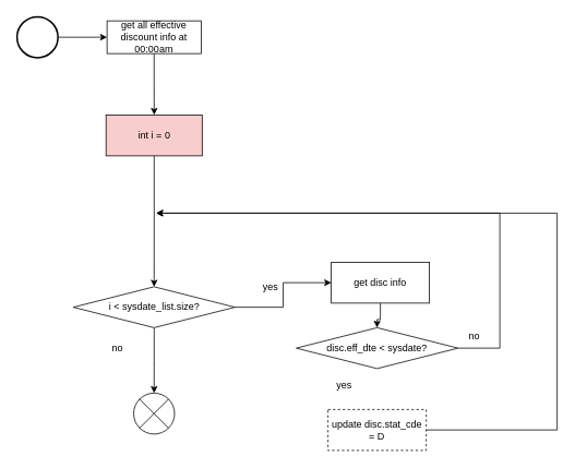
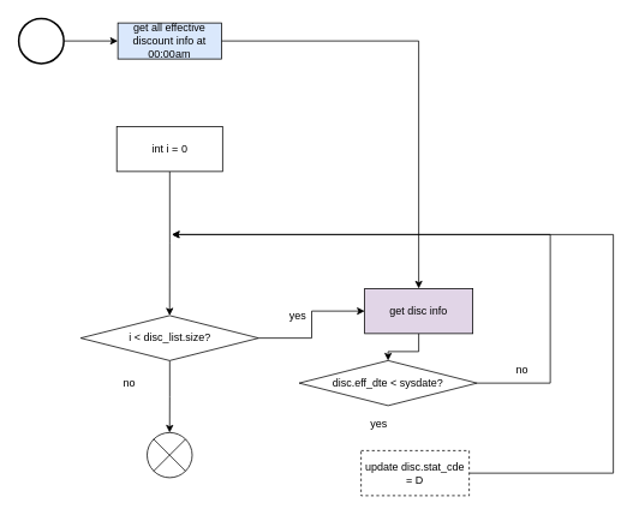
  <mxCell id="0" />
  <mxCell id="1" parent="0" />
  <mxCell id="2" style="edgeStyle=orthogonalEdgeStyle;rounded=0;orthogonalLoop=1;jettySize=auto;html=1;" edge="1" parent="1" source="3" target="5"><mxGeometry relative="1" as="geometry" /></mxCell>
  <mxCell id="3" value="" style="strokeWidth=2;html=1;shape=mxgraph.flowchart.start_2;whiteSpace=wrap;labelBackgroundColor=#000000;" vertex="1" parent="1"><mxGeometry x="20" y="20" width="50" height="50" as="geometry" /></mxCell>
- <mxCell id="4" style="edgeStyle=orthogonalEdgeStyle;rounded=0;orthogonalLoop=1;jettySize=auto;html=1;" edge="1" parent="1" source="5" target="9"><mxGeometry relative="1" as="geometry" /></mxCell>
- <mxCell id="5" value="&lt;span&gt;get all effective discount info at 00:00am&lt;br&gt;&lt;/span&gt;" style="rounded=0;whiteSpace=wrap;html=1;labelBackgroundColor=none;" vertex="1" parent="1"><mxGeometry x="130" y="25" width="115" height="40" as="geometry" /></mxCell>
+ <mxCell id="4" style="edgeStyle=orthogonalEdgeStyle;rounded=0;orthogonalLoop=1;jettySize=auto;html=1;" edge="1" parent="1" source="5" target="17"><mxGeometry relative="1" as="geometry" /></mxCell>
+ <mxCell id="5" value="&lt;span&gt;get all effective discount info at 00:00am&lt;br&gt;&lt;/span&gt;" style="rounded=0;whiteSpace=wrap;html=1;labelBackgroundColor=none;fillColor=#dae8fc;" vertex="1" parent="1"><mxGeometry x="130" y="25" width="115" height="40" as="geometry" /></mxCell>
  <mxCell id="6" style="edgeStyle=orthogonalEdgeStyle;rounded=0;orthogonalLoop=1;jettySize=auto;html=1;" edge="1" parent="1" source="7"><mxGeometry relative="1" as="geometry"><mxPoint x="190" y="260" as="targetPoint" /><Array as="points"><mxPoint x="610" y="425" /><mxPoint x="610" y="260" /><mxPoint x="190" y="260" /></Array></mxGeometry></mxCell>
- <mxCell id="7" value="disc.eff_dte &amp;lt; sysdate?" style="rhombus;whiteSpace=wrap;html=1;labelBackgroundColor=none;" vertex="1" parent="1"><mxGeometry x="361.25" y="400" width="197.5" height="50" as="geometry" /></mxCell>
+ <mxCell id="7" value="disc.eff_dte &amp;lt; sysdate?" style="rhombus;whiteSpace=wrap;html=1;labelBackgroundColor=none;" vertex="1" parent="1"><mxGeometry x="331.25" y="400" width="197.5" height="50" as="geometry" /></mxCell>
  <mxCell id="8" style="edgeStyle=orthogonalEdgeStyle;rounded=0;orthogonalLoop=1;jettySize=auto;html=1;entryX=0.5;entryY=0;entryDx=0;entryDy=0;" edge="1" parent="1" source="9" target="12"><mxGeometry relative="1" as="geometry" /></mxCell>
- <mxCell id="9" value="int i = 0" style="rounded=0;whiteSpace=wrap;html=1;labelBackgroundColor=none;fillColor=#f8cecc;" vertex="1" parent="1"><mxGeometry x="128.75" y="140" width="117.5" height="50" as="geometry" /></mxCell>
+ <mxCell id="9" value="int i = 0" style="rounded=0;whiteSpace=wrap;html=1;labelBackgroundColor=none;" vertex="1" parent="1"><mxGeometry x="128.75" y="140" width="117.5" height="50" as="geometry" /></mxCell>
  <mxCell id="10" style="edgeStyle=orthogonalEdgeStyle;rounded=0;orthogonalLoop=1;jettySize=auto;html=1;entryX=0.5;entryY=0;entryDx=0;entryDy=0;entryPerimeter=0;" edge="1" parent="1" source="12" target="13"><mxGeometry relative="1" as="geometry" /></mxCell>
  <mxCell id="11" style="edgeStyle=orthogonalEdgeStyle;rounded=0;orthogonalLoop=1;jettySize=auto;html=1;entryX=0;entryY=0.5;entryDx=0;entryDy=0;" edge="1" parent="1" source="12" target="17"><mxGeometry relative="1" as="geometry" /></mxCell>
- <mxCell id="12" value="i &amp;lt; sysdate_list.size?" style="rhombus;whiteSpace=wrap;html=1;labelBackgroundColor=none;" vertex="1" parent="1"><mxGeometry x="88.75" y="350" width="197.5" height="50" as="geometry" /></mxCell>
+ <mxCell id="12" value="i &amp;lt; disc_list.size?" style="rhombus;whiteSpace=wrap;html=1;labelBackgroundColor=none;" vertex="1" parent="1"><mxGeometry x="88.75" y="350" width="197.5" height="50" as="geometry" /></mxCell>
  <mxCell id="13" value="" style="verticalLabelPosition=bottom;verticalAlign=top;html=1;shape=mxgraph.flowchart.or;labelBackgroundColor=none;" vertex="1" parent="1"><mxGeometry x="162.5" y="480" width="50" height="50" as="geometry" /></mxCell>
  <mxCell id="14" value="no" style="text;html=1;strokeColor=none;fillColor=none;align=center;verticalAlign=middle;whiteSpace=wrap;rounded=0;labelBackgroundColor=none;" vertex="1" parent="1"><mxGeometry x="122.5" y="415" width="40" height="20" as="geometry" /></mxCell>
  <mxCell id="15" value="yes" style="text;html=1;strokeColor=none;fillColor=none;align=center;verticalAlign=middle;whiteSpace=wrap;rounded=0;labelBackgroundColor=none;" vertex="1" parent="1"><mxGeometry x="310" y="340" width="40" height="20" as="geometry" /></mxCell>
  <mxCell id="16" style="edgeStyle=orthogonalEdgeStyle;rounded=0;orthogonalLoop=1;jettySize=auto;html=1;entryX=0.5;entryY=0;entryDx=0;entryDy=0;" edge="1" parent="1" source="17" target="7"><mxGeometry relative="1" as="geometry" /></mxCell>
- <mxCell id="17" value="get disc info" style="rounded=0;whiteSpace=wrap;html=1;labelBackgroundColor=none;" vertex="1" parent="1"><mxGeometry x="404" y="320" width="120" height="50" as="geometry" /></mxCell>
+ <mxCell id="17" value="get disc info" style="rounded=0;whiteSpace=wrap;html=1;labelBackgroundColor=none;fillColor=#e1d5e7;" vertex="1" parent="1"><mxGeometry x="404" y="320" width="120" height="50" as="geometry" /></mxCell>
  <mxCell id="18" style="edgeStyle=orthogonalEdgeStyle;rounded=0;orthogonalLoop=1;jettySize=auto;html=1;" edge="1" parent="1" source="19"><mxGeometry relative="1" as="geometry"><mxPoint x="190" y="260" as="targetPoint" /><Array as="points"><mxPoint x="680" y="525" /><mxPoint x="680" y="260" /></Array></mxGeometry></mxCell>
  <mxCell id="19" value="update disc.stat_cde = D" style="rounded=0;whiteSpace=wrap;html=1;labelBackgroundColor=none;dashed=1;" vertex="1" parent="1"><mxGeometry x="400" y="500" width="120" height="50" as="geometry" /></mxCell>
  <mxCell id="20" value="yes" style="text;html=1;strokeColor=none;fillColor=none;align=center;verticalAlign=middle;whiteSpace=wrap;rounded=0;labelBackgroundColor=none;" vertex="1" parent="1"><mxGeometry x="400" y="460" width="40" height="20" as="geometry" /></mxCell>
  <mxCell id="21" value="no" style="text;html=1;strokeColor=none;fillColor=none;align=center;verticalAlign=middle;whiteSpace=wrap;rounded=0;labelBackgroundColor=none;" vertex="1" parent="1"><mxGeometry x="558.75" y="400" width="40" height="20" as="geometry" /></mxCell>
